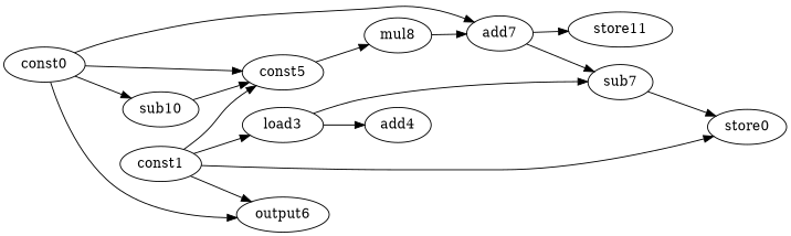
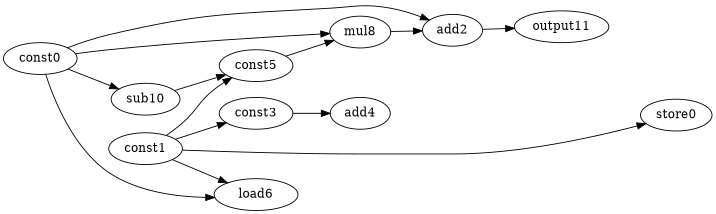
  digraph {
    rankdir=LR
    node [opcode=sub]
    edge [operand=0]
    const0 [opcode=const]
-   add2 [opcode=add label=add7]
-   output6 [opcode=output]
+   add2 [opcode=add]
+   output6 [opcode=output label=load6]
    mul8 [opcode=mul]
    sub10
-   sub7
-   output11 [opcode=output label=store11]
+   output11 [opcode=output]
    n8 [label=const5]
    const1 [opcode=const]
-   load3 [opcode=load]
+   load3 [opcode=load label=const3]
    n11 [label=store0 opcode=store]
    add4 [opcode=add]
    const0 -> add2
    const0 -> output6
-   const0 -> n8
+   const0 -> mul8
    const0 -> sub10
-   add2 -> sub7
    add2 -> output11
    mul8 -> add2 [operand=1]
    sub10 -> n8 [operand=1]
-   sub7 -> n11
    n8 -> mul8 [operand=1]
    const1 -> output6
    const1 -> n8
    const1 -> load3
    const1 -> n11 [operand=1]
-   load3 -> sub7 [operand=1]
    load3 -> add4 [operand=1]
  }
